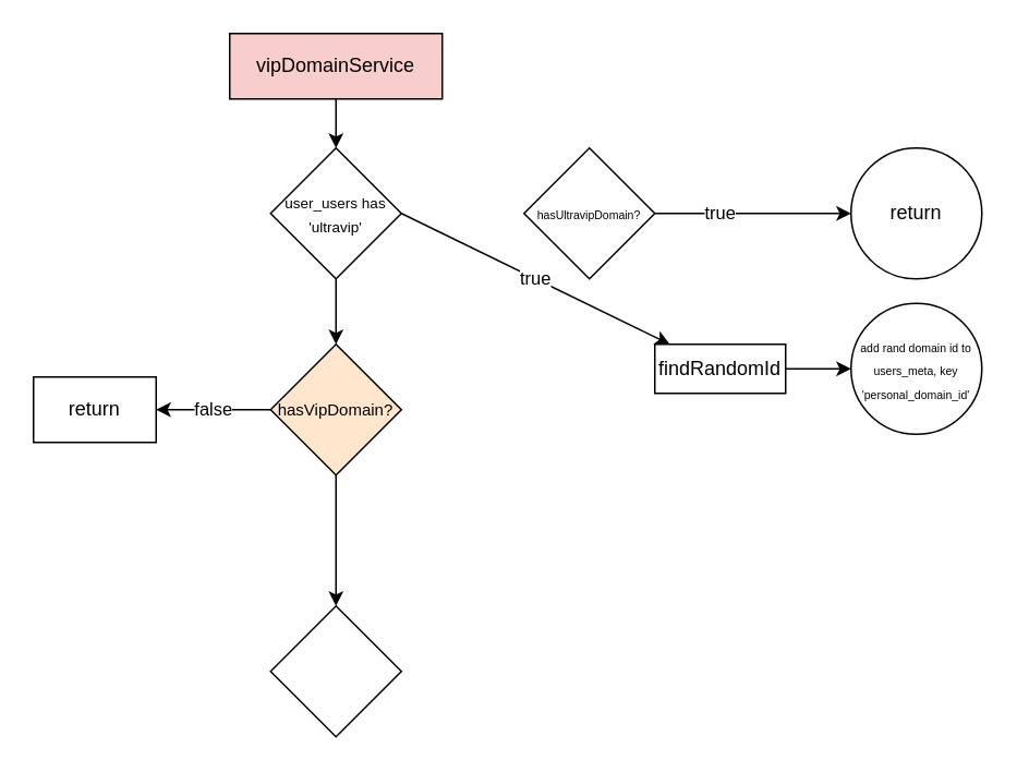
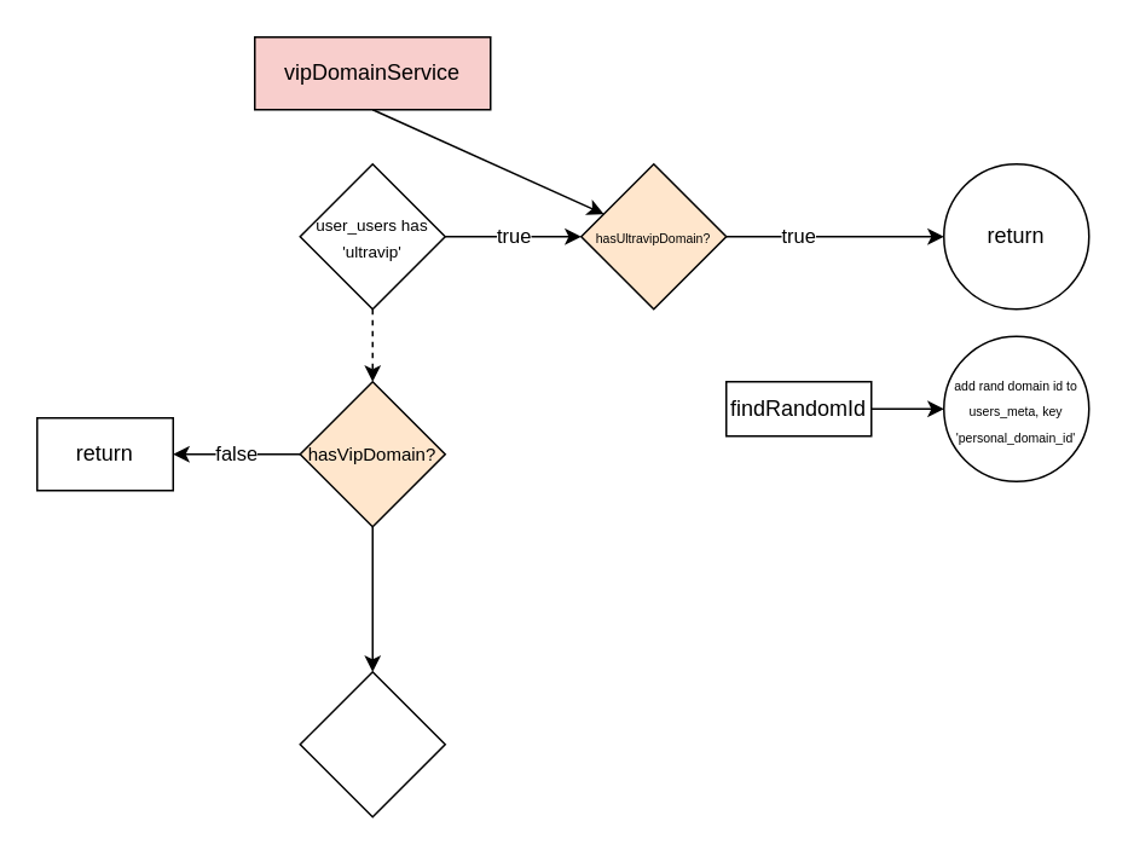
  <mxCell id="0" />
  <mxCell id="1" parent="0" />
  <mxCell id="2" value="vipDomainService" style="rounded=0;whiteSpace=wrap;html=1;fillColor=#f8cecc;" vertex="1" parent="1"><mxGeometry x="140" y="20" width="130" height="40" as="geometry" /></mxCell>
- <mxCell id="3" value="" style="edgeStyle=orthogonalEdgeStyle;rounded=0;orthogonalLoop=1;jettySize=auto;html=1;" edge="1" parent="1" source="4" target="16"><mxGeometry relative="1" as="geometry" /></mxCell>
+ <mxCell id="3" value="" style="edgeStyle=orthogonalEdgeStyle;rounded=0;orthogonalLoop=1;jettySize=auto;html=1;dashed=1;" edge="1" parent="1" source="4" target="16"><mxGeometry relative="1" as="geometry" /></mxCell>
  <mxCell id="4" value="&lt;font style=&quot;font-size: 9px;&quot;&gt;user_users has 'ultravip'&lt;/font&gt;" style="rhombus;whiteSpace=wrap;html=1;" vertex="1" parent="1"><mxGeometry x="165" y="90" width="80" height="80" as="geometry" /></mxCell>
- <mxCell id="5" value="true" style="endArrow=classic;html=1;rounded=0;exitX=1;exitY=0.5;exitDx=0;exitDy=0;" edge="1" parent="1" source="4" target="12"><mxGeometry width="50" height="50" relative="1" as="geometry"><mxPoint x="250" y="130" as="sourcePoint" /><mxPoint x="310" y="130" as="targetPoint" /></mxGeometry></mxCell>
- <mxCell id="6" value="" style="endArrow=classic;html=1;rounded=0;exitX=0.5;exitY=1;exitDx=0;exitDy=0;entryX=0.5;entryY=0;entryDx=0;entryDy=0;" edge="1" parent="1" source="2" target="4"><mxGeometry width="50" height="50" relative="1" as="geometry"><mxPoint x="230" y="170" as="sourcePoint" /><mxPoint x="280" y="120" as="targetPoint" /></mxGeometry></mxCell>
+ <mxCell id="5" value="true" style="endArrow=classic;html=1;rounded=0;exitX=1;exitY=0.5;exitDx=0;exitDy=0;entryX=0;entryY=0.5;entryDx=0;entryDy=0;" edge="1" parent="1" source="4" target="9"><mxGeometry width="50" height="50" relative="1" as="geometry"><mxPoint x="250" y="130" as="sourcePoint" /><mxPoint x="310" y="130" as="targetPoint" /></mxGeometry></mxCell>
+ <mxCell id="6" value="" style="endArrow=classic;html=1;rounded=0;exitX=0.5;exitY=1;exitDx=0;exitDy=0;" edge="1" parent="1" source="2" target="9"><mxGeometry width="50" height="50" relative="1" as="geometry"><mxPoint x="230" y="170" as="sourcePoint" /><mxPoint x="280" y="120" as="targetPoint" /></mxGeometry></mxCell>
  <mxCell id="7" value="" style="edgeStyle=orthogonalEdgeStyle;rounded=0;orthogonalLoop=1;jettySize=auto;html=1;" edge="1" parent="1" source="9" target="10"><mxGeometry relative="1" as="geometry" /></mxCell>
  <mxCell id="8" value="true" style="edgeLabel;html=1;align=center;verticalAlign=middle;resizable=0;points=[];" vertex="1" connectable="0" parent="7"><mxGeometry x="-0.347" y="1" relative="1" as="geometry"><mxPoint as="offset" /></mxGeometry></mxCell>
- <mxCell id="9" value="&lt;font style=&quot;font-size: 7px;&quot;&gt;hasUltravipDomain?&lt;/font&gt;" style="rhombus;whiteSpace=wrap;html=1;" vertex="1" parent="1"><mxGeometry x="320" y="90" width="80" height="80" as="geometry" /></mxCell>
+ <mxCell id="9" value="&lt;font style=&quot;font-size: 7px;&quot;&gt;hasUltravipDomain?&lt;/font&gt;" style="rhombus;whiteSpace=wrap;html=1;fillColor=#ffe6cc;" vertex="1" parent="1"><mxGeometry x="320" y="90" width="80" height="80" as="geometry" /></mxCell>
  <mxCell id="10" value="return" style="ellipse;whiteSpace=wrap;html=1;" vertex="1" parent="1"><mxGeometry x="520" y="90" width="80" height="80" as="geometry" /></mxCell>
  <mxCell id="11" value="" style="edgeStyle=orthogonalEdgeStyle;rounded=0;orthogonalLoop=1;jettySize=auto;html=1;" edge="1" parent="1" source="12" target="13"><mxGeometry relative="1" as="geometry" /></mxCell>
  <mxCell id="12" value="findRandomId" style="whiteSpace=wrap;html=1;" vertex="1" parent="1"><mxGeometry x="400" y="210" width="80" height="30" as="geometry" /></mxCell>
  <mxCell id="13" value="&lt;font style=&quot;font-size: 7px;&quot;&gt;add rand domain id to users_meta, key 'personal_domain_id'&lt;/font&gt;" style="ellipse;whiteSpace=wrap;html=1;" vertex="1" parent="1"><mxGeometry x="520" y="185" width="80" height="80" as="geometry" /></mxCell>
  <mxCell id="14" value="false" style="edgeStyle=orthogonalEdgeStyle;rounded=0;orthogonalLoop=1;jettySize=auto;html=1;" edge="1" parent="1" source="16" target="17"><mxGeometry relative="1" as="geometry"><mxPoint as="offset" /></mxGeometry></mxCell>
  <mxCell id="15" value="" style="edgeStyle=orthogonalEdgeStyle;rounded=0;orthogonalLoop=1;jettySize=auto;html=1;" edge="1" parent="1" source="16" target="18"><mxGeometry relative="1" as="geometry" /></mxCell>
  <mxCell id="16" value="&lt;font size=&quot;1&quot;&gt;hasVipDomain?&lt;/font&gt;" style="rhombus;whiteSpace=wrap;html=1;fillColor=#ffe6cc;" vertex="1" parent="1"><mxGeometry x="165" y="210" width="80" height="80" as="geometry" /></mxCell>
  <mxCell id="17" value="return" style="whiteSpace=wrap;html=1;" vertex="1" parent="1"><mxGeometry x="20" y="230" width="75" height="40" as="geometry" /></mxCell>
  <mxCell id="18" value="" style="rhombus;whiteSpace=wrap;html=1;" vertex="1" parent="1"><mxGeometry x="165" y="370" width="80" height="80" as="geometry" /></mxCell>
